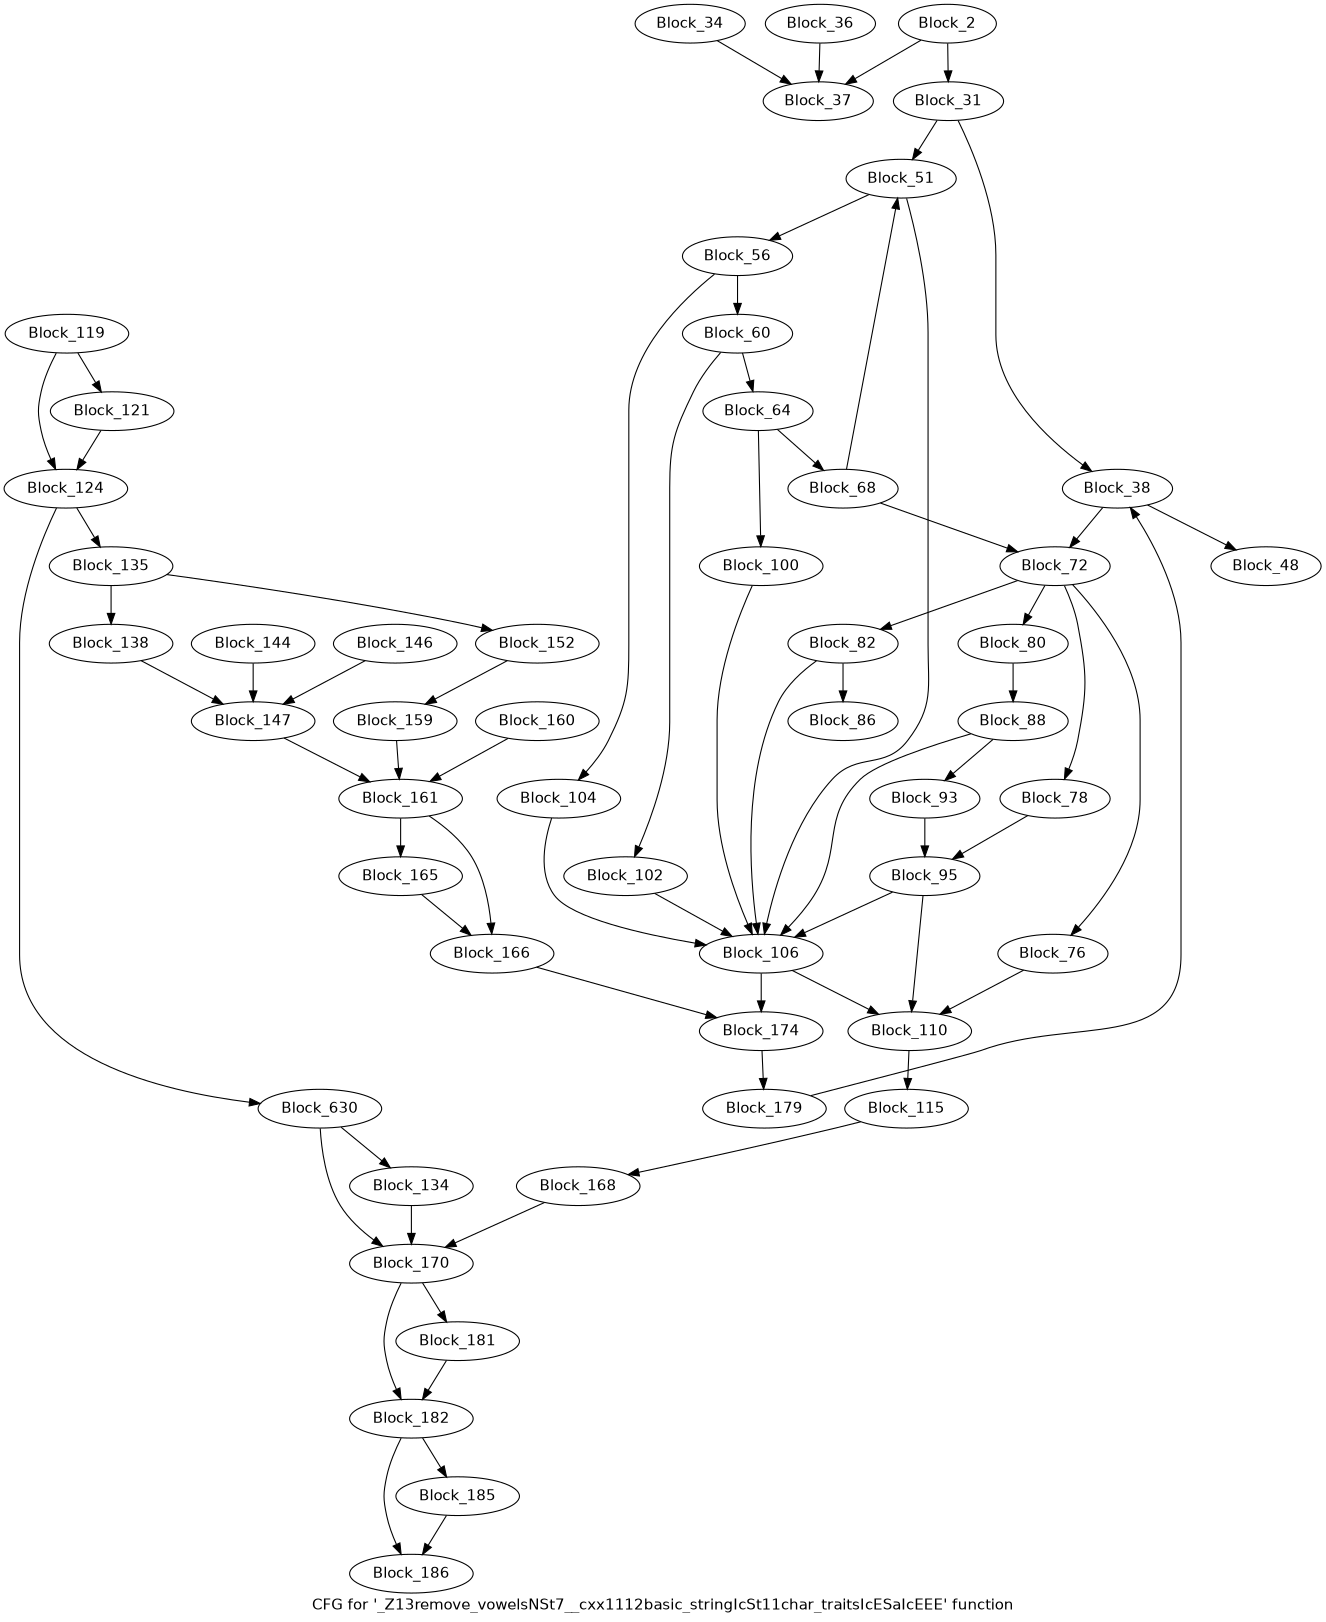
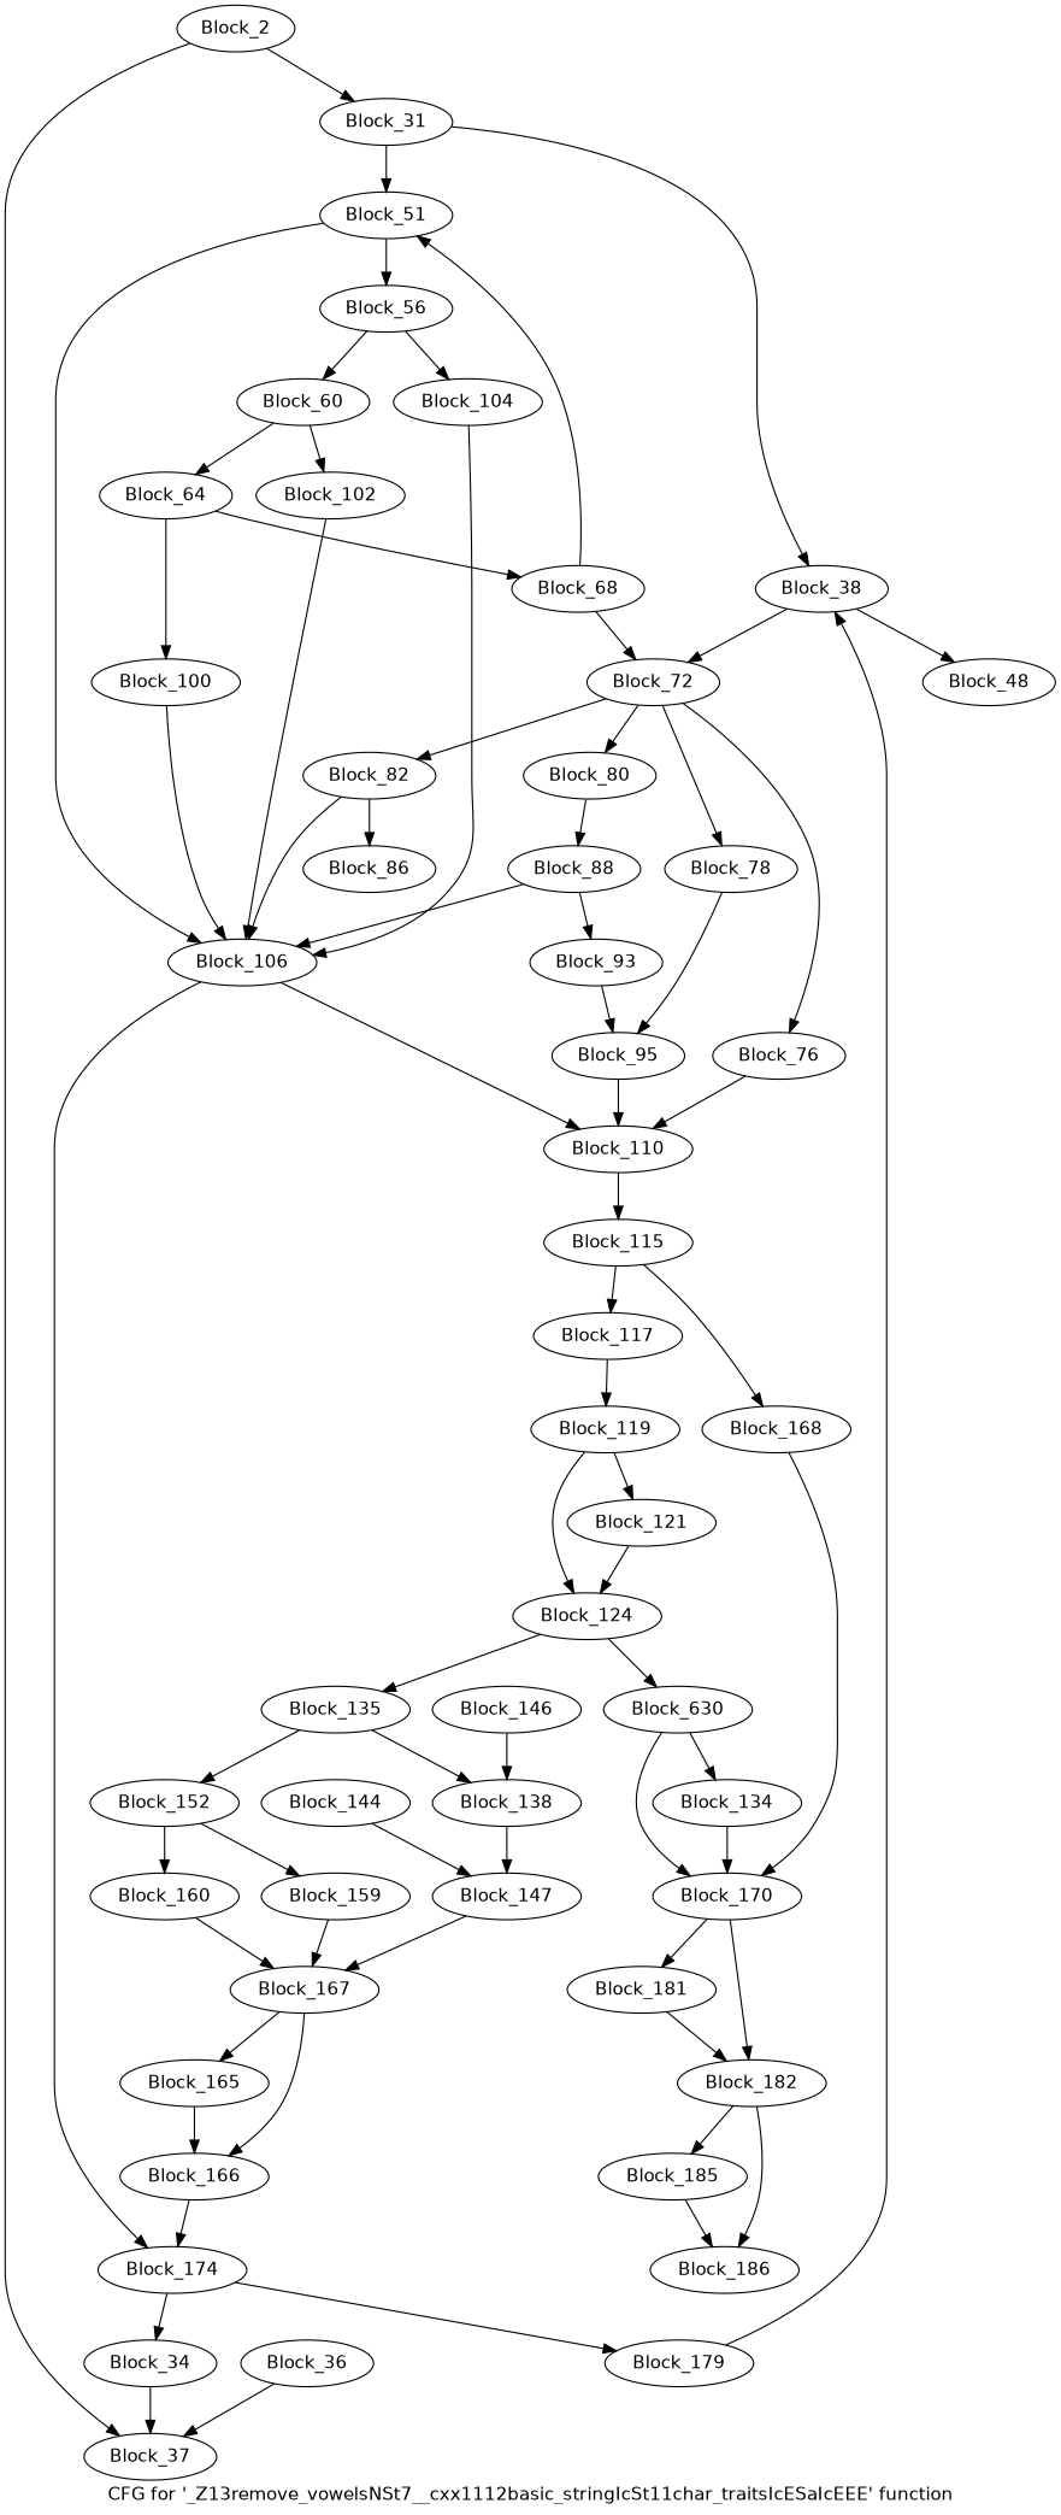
  digraph {
    fontname="DejaVu Sans"
    label="CFG for '_Z13remove_vowelsNSt7__cxx1112basic_stringIcSt11char_traitsIcESaIcEEE' function"
    node [fontname="DejaVu Sans"]
    edge [fontname="DejaVu Sans"]
    n1 [label=Block_2]
    n2 [label=Block_37]
    n3 [label=Block_31]
    n4 [label=Block_38]
    n5 [label=Block_51]
    n6 [label=Block_48]
    n7 [label=Block_72]
    n8 [label=Block_76]
    n9 [label=Block_82]
    n10 [label=Block_80]
    n11 [label=Block_78]
    n12 [label=Block_34]
    n13 [label=Block_36]
    n14 [label=Block_106]
    n15 [label=Block_56]
    n16 [label=Block_110]
    n17 [label=Block_86]
    n18 [label=Block_88]
    n19 [label=Block_95]
    n20 [label=Block_174]
    n21 [label=Block_104]
    n22 [label=Block_60]
    n23 [label=Block_115]
    n24 [label=Block_179]
    n25 [label=Block_102]
    n26 [label=Block_64]
    n27 [label=Block_100]
    n28 [label=Block_68]
    n29 [label=Block_93]
+   n30 [label=Block_117]
    n31 [label=Block_168]
    n32 [label=Block_119]
    n33 [label=Block_121]
    n34 [label=Block_124]
    n35 [label=Block_170]
    n36 [label=Block_135]
    n37 [label=Block_630]
    n38 [label=Block_182]
    n39 [label=Block_181]
    n40 [label=Block_138]
    n41 [label=Block_152]
    n42 [label=Block_134]
    n43 [label=Block_147]
    n44 [label=Block_160]
    n45 [label=Block_159]
    n46 [label=Block_186]
    n47 [label=Block_185]
-   n48 [label=Block_161]
+   n48 [label=Block_167]
    n49 [label=Block_166]
    n50 [label=Block_165]
    n51 [label=Block_144]
    n52 [label=Block_146]
    n1 -> n2 [tailport=s0]
    n1 -> n3 [tailport=s1]
    n3 -> n4
    n3 -> n5
    n4 -> n6 [tailport=s0]
    n4 -> n7 [tailport=s1]
    n5 -> n14 [tailport=s0]
    n5 -> n15 [tailport=s1]
    n7 -> n8 [tailport=s0]
    n7 -> n9 [tailport=s1]
    n7 -> n10 [tailport=s2]
    n7 -> n11 [tailport=s3]
    n8 -> n16
    n9 -> n14 [tailport=s0]
    n9 -> n17 [tailport=s1]
    n10 -> n18
    n11 -> n19
    n12 -> n2 [tailport=s0]
    n13 -> n2
    n14 -> n16 [tailport=s0]
    n14 -> n20 [tailport=s1]
    n15 -> n21 [tailport=s0]
    n15 -> n22 [tailport=s1]
    n16 -> n23 [tailport=s0]
    n18 -> n14 [tailport=s0]
    n18 -> n29 [tailport=s1]
-   n19 -> n14 [tailport=s0]
    n19 -> n16 [tailport=s1]
+   n20 -> n12 [tailport=s1]
    n20 -> n24 [tailport=s0]
    n21 -> n14
    n22 -> n25 [tailport=s0]
    n22 -> n26 [tailport=s1]
+   n23 -> n30
    n23 -> n31
    n24 -> n4
    n25 -> n14
    n26 -> n27 [tailport=s0]
    n26 -> n28 [tailport=s1]
    n27 -> n14
    n28 -> n5 [tailport=s0]
    n28 -> n7 [tailport=s1]
    n29 -> n19
+   n30 -> n32
    n31 -> n35
    n32 -> n33 [tailport=s1]
    n32 -> n34 [tailport=s2]
    n33 -> n34
    n34 -> n36
    n34 -> n37
    n35 -> n38 [tailport=s0]
    n35 -> n39 [tailport=s1]
    n36 -> n40 [tailport=s0]
    n36 -> n41 [tailport=s1]
    n37 -> n35 [tailport=s0]
    n37 -> n42 [tailport=s1]
    n38 -> n46 [tailport=s0]
    n38 -> n47 [tailport=s1]
    n39 -> n38
    n40 -> n43 [tailport=s0]
+   n41 -> n44 [tailport=s0]
    n41 -> n45 [tailport=s1]
    n42 -> n35
    n43 -> n48
    n44 -> n48
    n45 -> n48
    n47 -> n46
    n48 -> n49 [tailport=s0]
    n48 -> n50 [tailport=s1]
    n49 -> n20
    n50 -> n49
    n51 -> n43
-   n52 -> n43
+   n52 -> n40
  }
